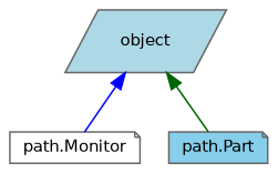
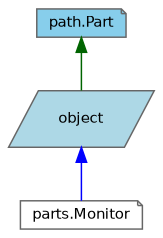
  digraph {
    fontname="DejaVu Sans"
    node [color=gray40 fontname="DejaVu Sans" fontsize=10 shape=note style=filled]
    edge [dir=back fontname="DejaVu Sans" fontsize=10 labelfontname=Helvetica labelfontsize=10 style=solid]
-   n1 [fillcolor=white fontcolor=black height=0.2 label="path.Monitor" width=0.4]
+   n1 [fillcolor=white fontcolor=black height=0.2 label="parts.Monitor" width=0.4]
    n2 [fillcolor=skyblue height=0.2 label="path.Part" width=0.4]
    n3 [fillcolor=lightblue height=0.2 label=object shape=parallelogram width=0.4]
    n3 -> n1 [color=blue]
-   n3 -> n2 [color=darkgreen]
+   n2 -> n3 [color=darkgreen]
  }
